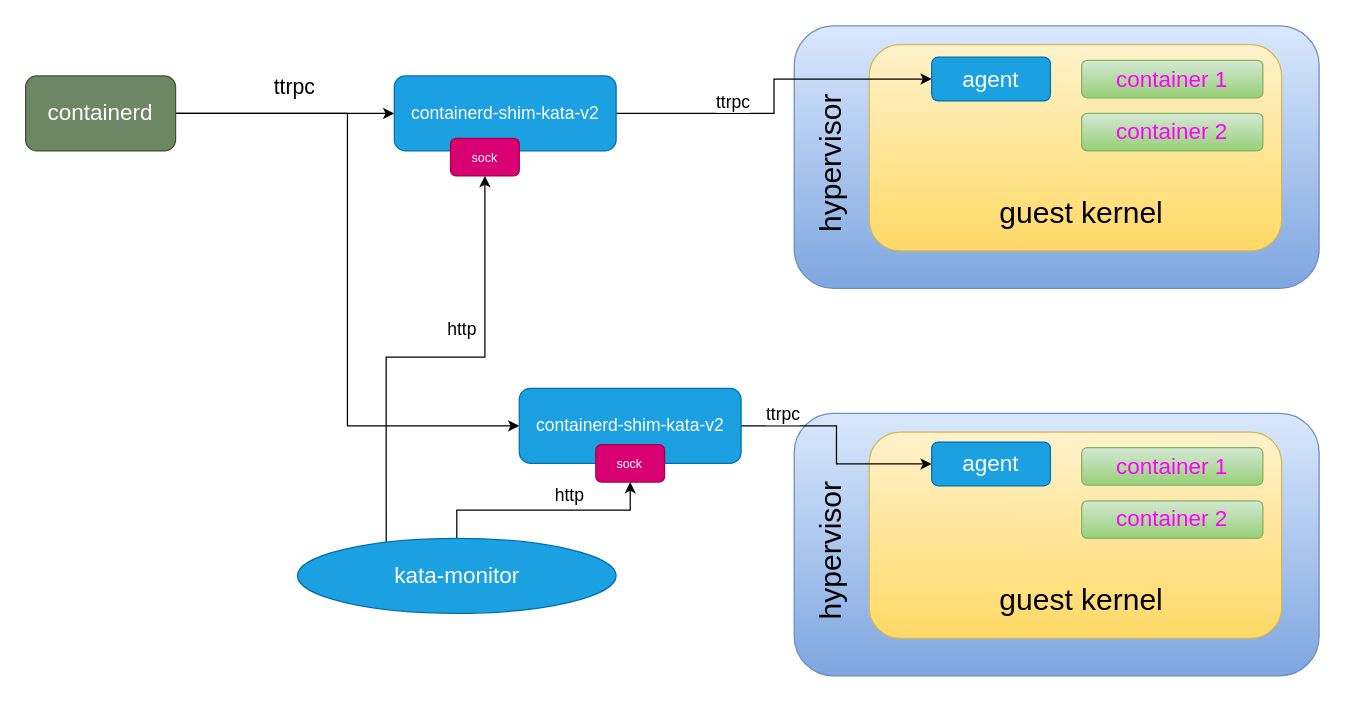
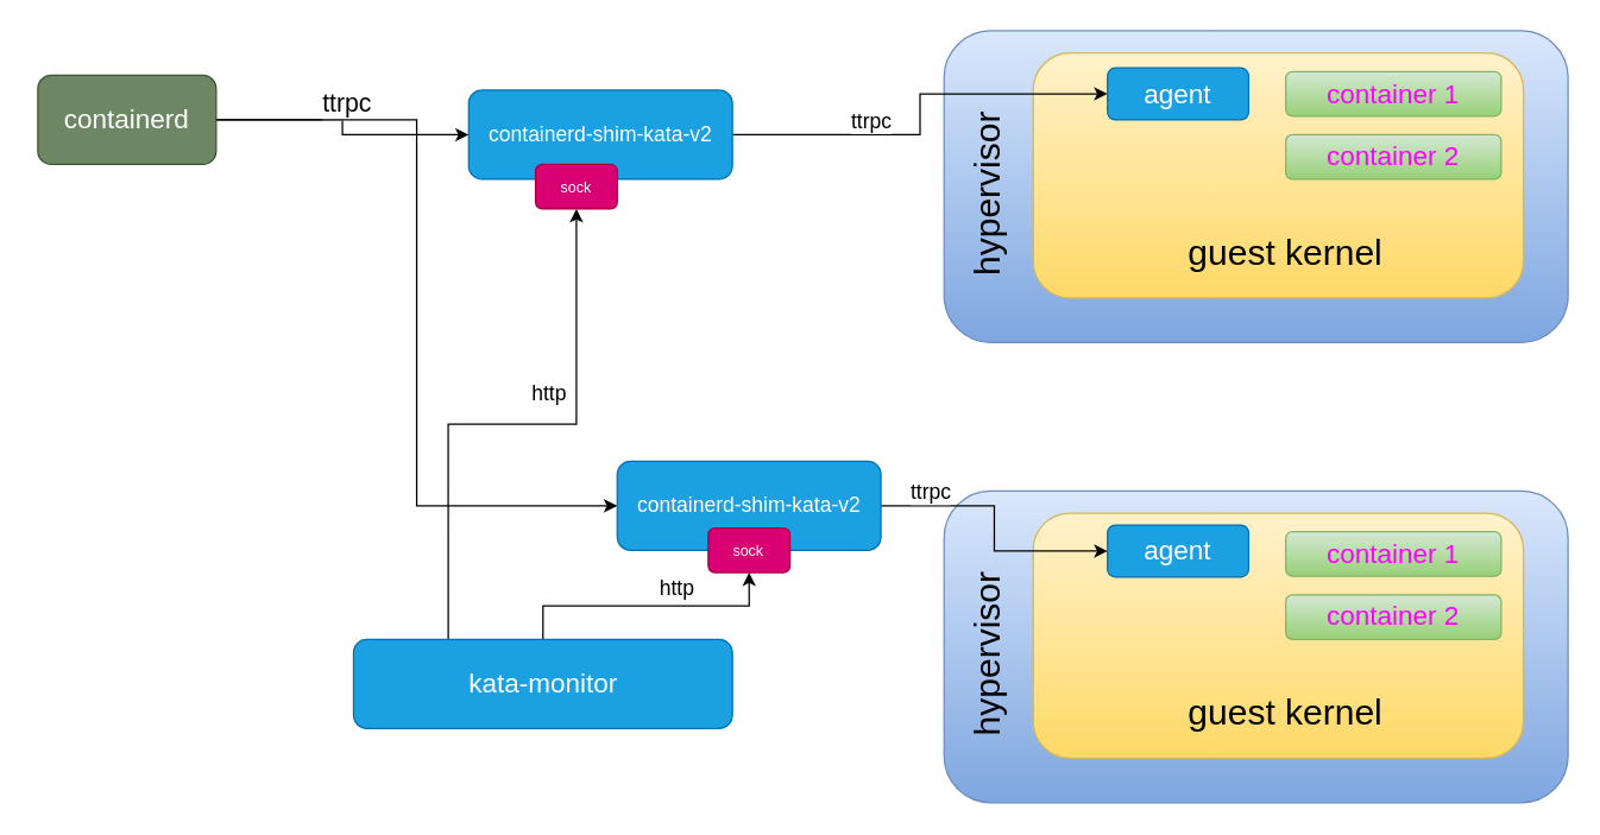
  <mxCell id="0" />
  <mxCell id="1" parent="0" />
  <mxCell id="2" value="" style="rounded=1;whiteSpace=wrap;html=1;fontSize=10;gradientColor=#7ea6e0;fillColor=#dae8fc;strokeColor=#6c8ebf;" parent="1" vertex="1"><mxGeometry x="635" y="330" width="420" height="210" as="geometry" /></mxCell>
  <mxCell id="3" value="" style="rounded=1;whiteSpace=wrap;html=1;fontSize=24;gradientColor=#ffd966;fillColor=#fff2cc;strokeColor=#d6b656;" parent="1" vertex="1"><mxGeometry x="695" y="345" width="330" height="165" as="geometry" /></mxCell>
  <mxCell id="4" value="" style="rounded=1;whiteSpace=wrap;html=1;fontSize=10;gradientColor=#7ea6e0;fillColor=#dae8fc;strokeColor=#6c8ebf;" parent="1" vertex="1"><mxGeometry x="635" y="20" width="420" height="210" as="geometry" /></mxCell>
  <mxCell id="5" value="" style="rounded=1;whiteSpace=wrap;html=1;fontSize=24;gradientColor=#ffd966;fillColor=#fff2cc;strokeColor=#d6b656;" parent="1" vertex="1"><mxGeometry x="695" y="35" width="330" height="165" as="geometry" /></mxCell>
  <mxCell id="6" style="edgeStyle=orthogonalEdgeStyle;rounded=0;orthogonalLoop=1;jettySize=auto;html=1;exitX=1;exitY=0.5;exitDx=0;exitDy=0;fontSize=14;" parent="1" source="8" target="21" edge="1"><mxGeometry relative="1" as="geometry" /></mxCell>
  <mxCell id="7" value="ttrpc" style="edgeLabel;html=1;align=center;verticalAlign=middle;resizable=0;points=[];fontSize=14;" parent="6" vertex="1" connectable="0"><mxGeometry x="-0.196" y="1" relative="1" as="geometry"><mxPoint x="-20.5" y="-9" as="offset" /></mxGeometry></mxCell>
  <mxCell id="8" value="&lt;div style=&quot;font-size: 14px;&quot;&gt;containerd-shim-kata-v2&lt;/div&gt;" style="rounded=1;whiteSpace=wrap;html=1;fontSize=14;fillColor=#1ba1e2;strokeColor=#006EAF;fontColor=#ffffff;" parent="1" vertex="1"><mxGeometry x="315" y="60" width="177.5" height="60" as="geometry" /></mxCell>
  <mxCell id="9" value="ttrpc" style="edgeStyle=orthogonalEdgeStyle;rounded=0;orthogonalLoop=1;jettySize=auto;html=1;exitX=1;exitY=0.5;exitDx=0;exitDy=0;entryX=0;entryY=0.5;entryDx=0;entryDy=0;fontSize=17;" parent="1" source="11" target="8" edge="1"><mxGeometry x="0.086" y="20" relative="1" as="geometry"><mxPoint as="offset" /></mxGeometry></mxCell>
  <mxCell id="10" style="edgeStyle=orthogonalEdgeStyle;rounded=0;orthogonalLoop=1;jettySize=auto;html=1;exitX=1;exitY=0.5;exitDx=0;exitDy=0;entryX=0;entryY=0.5;entryDx=0;entryDy=0;fontSize=14;" parent="1" source="11" target="19" edge="1"><mxGeometry relative="1" as="geometry" /></mxCell>
- <mxCell id="11" value="containerd" style="rounded=1;whiteSpace=wrap;html=1;fontSize=18;fillColor=#6d8764;strokeColor=#3A5431;fontColor=#ffffff;" parent="1" vertex="1"><mxGeometry x="20" y="60" width="120" height="60" as="geometry" /></mxCell>
+ <mxCell id="11" value="containerd" style="rounded=1;whiteSpace=wrap;html=1;fontSize=18;fillColor=#6d8764;strokeColor=#3A5431;fontColor=#ffffff;" parent="1" vertex="1"><mxGeometry x="25" y="50" width="120" height="60" as="geometry" /></mxCell>
  <mxCell id="12" style="edgeStyle=orthogonalEdgeStyle;rounded=0;orthogonalLoop=1;jettySize=auto;html=1;exitX=0.5;exitY=0;exitDx=0;exitDy=0;entryX=0.5;entryY=1;entryDx=0;entryDy=0;fontSize=14;" parent="1" source="15" target="20" edge="1"><mxGeometry relative="1" as="geometry" /></mxCell>
  <mxCell id="13" value="http" style="edgeLabel;html=1;align=center;verticalAlign=middle;resizable=0;points=[];fontSize=14;" parent="12" vertex="1" connectable="0"><mxGeometry x="0.219" y="1" relative="1" as="geometry"><mxPoint y="-11.5" as="offset" /></mxGeometry></mxCell>
  <mxCell id="14" value="http" style="edgeStyle=orthogonalEdgeStyle;rounded=0;orthogonalLoop=1;jettySize=auto;html=1;exitX=0.25;exitY=0;exitDx=0;exitDy=0;entryX=0.5;entryY=1;entryDx=0;entryDy=0;fontSize=14;" parent="1" source="15" target="16" edge="1"><mxGeometry x="0.338" y="19" relative="1" as="geometry"><mxPoint as="offset" /></mxGeometry></mxCell>
- <mxCell id="15" value="kata-monitor" style="ellipse;whiteSpace=wrap;html=1;fontSize=18;fillColor=#1ba1e2;strokeColor=#006EAF;fontColor=#ffffff;" parent="1" vertex="1"><mxGeometry x="237.5" y="430" width="255" height="60" as="geometry" /></mxCell>
+ <mxCell id="15" value="kata-monitor" style="rounded=1;whiteSpace=wrap;html=1;fontSize=18;fillColor=#1ba1e2;strokeColor=#006EAF;fontColor=#ffffff;" parent="1" vertex="1"><mxGeometry x="237.5" y="430" width="255" height="60" as="geometry" /></mxCell>
  <mxCell id="16" value="sock" style="rounded=1;whiteSpace=wrap;html=1;fontSize=10;fillColor=#d80073;strokeColor=#A50040;fontColor=#ffffff;" parent="1" vertex="1"><mxGeometry x="360" y="110" width="55" height="30" as="geometry" /></mxCell>
  <mxCell id="17" style="edgeStyle=orthogonalEdgeStyle;rounded=0;orthogonalLoop=1;jettySize=auto;html=1;exitX=1;exitY=0.5;exitDx=0;exitDy=0;fontSize=14;" parent="1" source="19" target="26" edge="1"><mxGeometry relative="1" as="geometry" /></mxCell>
  <mxCell id="18" value="ttrpc" style="edgeLabel;html=1;align=center;verticalAlign=middle;resizable=0;points=[];fontSize=14;" parent="17" vertex="1" connectable="0"><mxGeometry x="0.355" relative="1" as="geometry"><mxPoint x="-61" y="-40.5" as="offset" /></mxGeometry></mxCell>
  <mxCell id="19" value="&lt;div style=&quot;font-size: 14px;&quot;&gt;containerd-shim-kata-v2&lt;/div&gt;" style="rounded=1;whiteSpace=wrap;html=1;fontSize=14;fillColor=#1ba1e2;strokeColor=#006EAF;fontColor=#ffffff;" parent="1" vertex="1"><mxGeometry x="415" y="310" width="177.5" height="60" as="geometry" /></mxCell>
  <mxCell id="20" value="sock" style="rounded=1;whiteSpace=wrap;html=1;fontSize=10;fillColor=#d80073;strokeColor=#A50040;fontColor=#ffffff;" parent="1" vertex="1"><mxGeometry x="476.25" y="355" width="55" height="30" as="geometry" /></mxCell>
  <mxCell id="21" value="agent" style="rounded=1;whiteSpace=wrap;html=1;fontSize=18;fillColor=#1ba1e2;strokeColor=#006EAF;fontColor=#ffffff;" parent="1" vertex="1"><mxGeometry x="745" y="45" width="95" height="35" as="geometry" /></mxCell>
  <mxCell id="22" value="container 1" style="rounded=1;whiteSpace=wrap;html=1;fontSize=18;gradientColor=#97d077;fillColor=#d5e8d4;strokeColor=#82b366;fontColor=#FF00FF;" parent="1" vertex="1"><mxGeometry x="865" y="47.5" width="145" height="30" as="geometry" /></mxCell>
  <mxCell id="23" value="container 2" style="rounded=1;whiteSpace=wrap;html=1;fontSize=18;gradientColor=#97d077;fillColor=#d5e8d4;strokeColor=#82b366;fontColor=#FF00FF;" parent="1" vertex="1"><mxGeometry x="865" y="90" width="145" height="30" as="geometry" /></mxCell>
  <mxCell id="24" value="hypervisor" style="text;html=1;strokeColor=none;fillColor=none;align=center;verticalAlign=middle;whiteSpace=wrap;rounded=0;fontSize=24;horizontal=0;" parent="1" vertex="1"><mxGeometry x="645" y="120" width="40" height="20" as="geometry" /></mxCell>
  <mxCell id="25" value="guest kernel" style="text;html=1;strokeColor=none;fillColor=none;align=center;verticalAlign=middle;whiteSpace=wrap;rounded=0;fontSize=24;" parent="1" vertex="1"><mxGeometry x="785" y="160" width="160" height="20" as="geometry" /></mxCell>
  <mxCell id="26" value="agent" style="rounded=1;whiteSpace=wrap;html=1;fontSize=18;fillColor=#1ba1e2;strokeColor=#006EAF;fontColor=#ffffff;" parent="1" vertex="1"><mxGeometry x="745" y="353" width="95" height="35" as="geometry" /></mxCell>
  <mxCell id="27" value="container 1" style="rounded=1;whiteSpace=wrap;html=1;fontSize=18;gradientColor=#97d077;fillColor=#d5e8d4;strokeColor=#82b366;fontColor=#FF00FF;" parent="1" vertex="1"><mxGeometry x="865" y="357.5" width="145" height="30" as="geometry" /></mxCell>
  <mxCell id="28" value="container 2" style="rounded=1;whiteSpace=wrap;html=1;fontSize=18;gradientColor=#97d077;fillColor=#d5e8d4;strokeColor=#82b366;fontColor=#FF00FF;" parent="1" vertex="1"><mxGeometry x="865" y="400" width="145" height="30" as="geometry" /></mxCell>
  <mxCell id="29" value="hypervisor" style="text;html=1;strokeColor=none;fillColor=none;align=center;verticalAlign=middle;whiteSpace=wrap;rounded=0;fontSize=24;horizontal=0;" parent="1" vertex="1"><mxGeometry x="645" y="430" width="40" height="20" as="geometry" /></mxCell>
  <mxCell id="30" value="guest kernel" style="text;html=1;strokeColor=none;fillColor=none;align=center;verticalAlign=middle;whiteSpace=wrap;rounded=0;fontSize=24;" parent="1" vertex="1"><mxGeometry x="785" y="470" width="160" height="20" as="geometry" /></mxCell>
